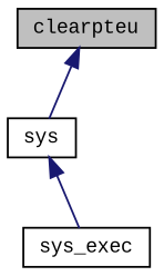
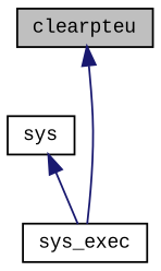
  digraph {
    fontname="Liberation Mono"
    rankdir=TB
    node [color=black fillcolor=white fontname="Liberation Mono" fontsize=10 shape=record style=filled]
    edge [color=midnightblue dir=back fontname="Liberation Mono" fontsize=10 labelfontname=Helvetica labelfontsize=10 style=solid]
    n1 [fillcolor=grey75 fontcolor=black height=0.2 label=clearpteu width=0.4]
    n2 [height=0.2 label=sys width=0.4]
    n3 [height=0.2 label=sys_exec width=0.4]
-   n1 -> n2
+   n1 -> n3
    n2 -> n3
  }
